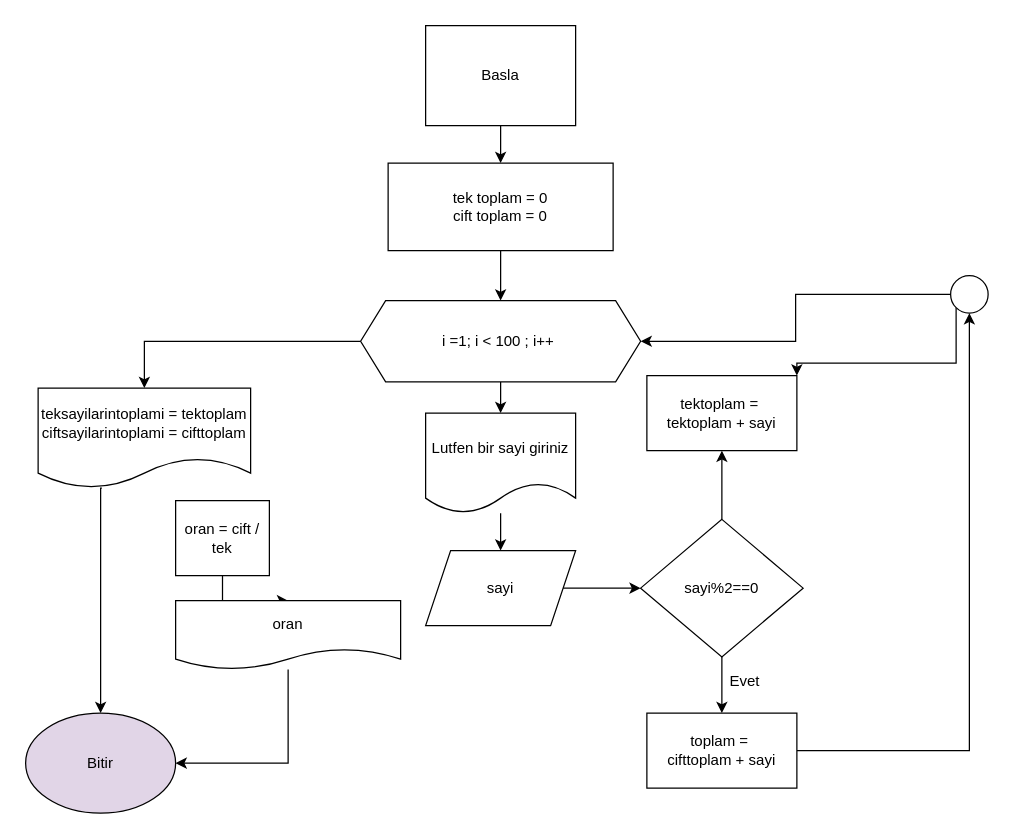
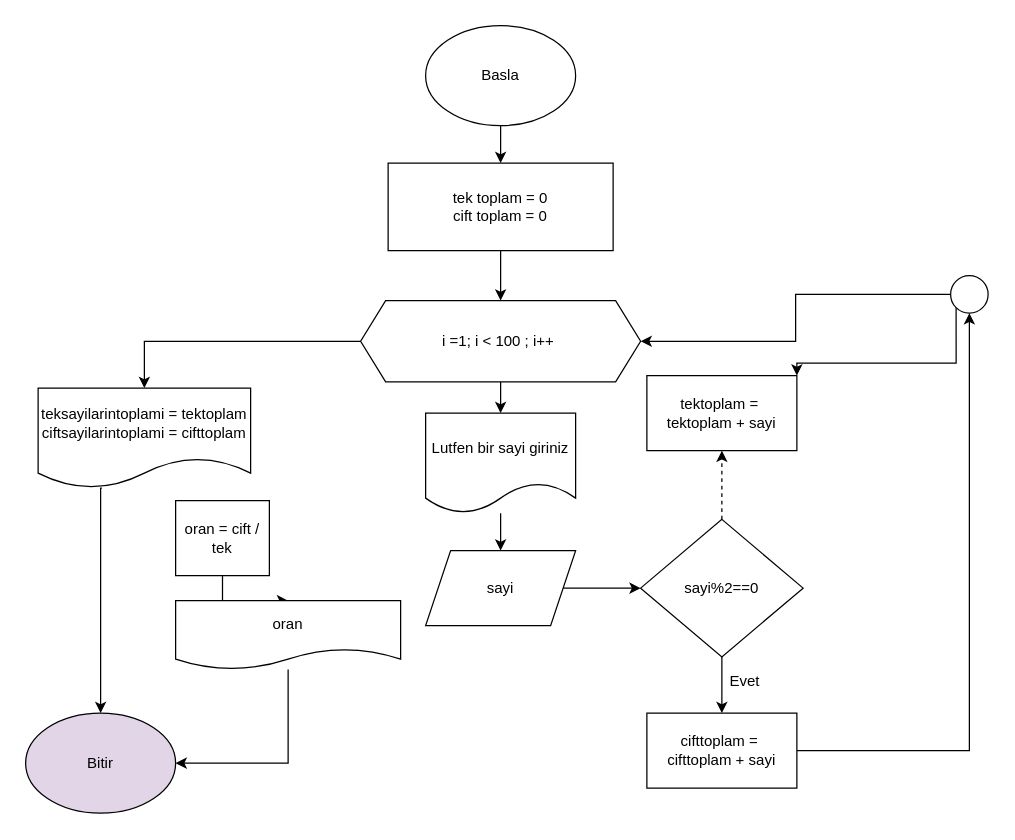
  <mxCell id="0" />
  <mxCell id="1" parent="0" />
  <mxCell id="2" value="" style="edgeStyle=orthogonalEdgeStyle;rounded=0;orthogonalLoop=1;jettySize=auto;html=1;" edge="1" parent="1" source="3" target="5"><mxGeometry relative="1" as="geometry" /></mxCell>
- <mxCell id="3" value="Basla" style="whiteSpace=wrap;html=1;rounded=0;" vertex="1" parent="1"><mxGeometry x="340" y="20" width="120" height="80" as="geometry" /></mxCell>
+ <mxCell id="3" value="Basla" style="ellipse;whiteSpace=wrap;html=1;" vertex="1" parent="1"><mxGeometry x="340" y="20" width="120" height="80" as="geometry" /></mxCell>
  <mxCell id="4" value="" style="edgeStyle=orthogonalEdgeStyle;rounded=0;orthogonalLoop=1;jettySize=auto;html=1;" edge="1" parent="1" source="5" target="8"><mxGeometry relative="1" as="geometry" /></mxCell>
  <mxCell id="5" value="tek toplam = 0&lt;div&gt;cift toplam = 0&lt;/div&gt;" style="rounded=0;whiteSpace=wrap;html=1;" vertex="1" parent="1"><mxGeometry x="310" y="130" width="180" height="70" as="geometry" /></mxCell>
  <mxCell id="6" style="edgeStyle=orthogonalEdgeStyle;rounded=0;orthogonalLoop=1;jettySize=auto;html=1;" edge="1" parent="1" source="8" target="10"><mxGeometry relative="1" as="geometry"><mxPoint x="110" y="330" as="targetPoint" /></mxGeometry></mxCell>
  <mxCell id="7" value="" style="edgeStyle=orthogonalEdgeStyle;rounded=0;orthogonalLoop=1;jettySize=auto;html=1;" edge="1" parent="1" source="8" target="12"><mxGeometry relative="1" as="geometry" /></mxCell>
  <mxCell id="8" value="i =1; i &amp;lt; 100 ; i++&amp;nbsp;" style="shape=hexagon;perimeter=hexagonPerimeter2;whiteSpace=wrap;html=1;fixedSize=1;rounded=0;" vertex="1" parent="1"><mxGeometry x="288" y="240" width="224" height="65" as="geometry" /></mxCell>
  <mxCell id="9" style="edgeStyle=orthogonalEdgeStyle;rounded=0;orthogonalLoop=1;jettySize=auto;html=1;exitX=0.3;exitY=1;exitDx=0;exitDy=0;exitPerimeter=0;" edge="1" parent="1" source="10" target="25"><mxGeometry relative="1" as="geometry"><Array as="points"><mxPoint x="80" y="390" /></Array></mxGeometry></mxCell>
  <mxCell id="10" value="teksayilarintoplami = tektoplam&lt;div&gt;ciftsayilarintoplami = cifttoplam&lt;/div&gt;" style="shape=document;whiteSpace=wrap;html=1;boundedLbl=1;" vertex="1" parent="1"><mxGeometry x="30" y="310" width="170" height="80" as="geometry" /></mxCell>
  <mxCell id="11" value="" style="edgeStyle=orthogonalEdgeStyle;rounded=0;orthogonalLoop=1;jettySize=auto;html=1;" edge="1" parent="1" source="12" target="14"><mxGeometry relative="1" as="geometry" /></mxCell>
  <mxCell id="12" value="Lutfen bir sayi giriniz" style="shape=document;whiteSpace=wrap;html=1;boundedLbl=1;rounded=0;" vertex="1" parent="1"><mxGeometry x="340" y="330" width="120" height="80" as="geometry" /></mxCell>
  <mxCell id="13" value="" style="edgeStyle=orthogonalEdgeStyle;rounded=0;orthogonalLoop=1;jettySize=auto;html=1;" edge="1" parent="1" source="14" target="17"><mxGeometry relative="1" as="geometry" /></mxCell>
  <mxCell id="14" value="sayi" style="shape=parallelogram;perimeter=parallelogramPerimeter;whiteSpace=wrap;html=1;fixedSize=1;rounded=0;" vertex="1" parent="1"><mxGeometry x="340" y="440" width="120" height="60" as="geometry" /></mxCell>
  <mxCell id="15" value="" style="edgeStyle=orthogonalEdgeStyle;rounded=0;orthogonalLoop=1;jettySize=auto;html=1;" edge="1" parent="1" source="17" target="22"><mxGeometry relative="1" as="geometry" /></mxCell>
- <mxCell id="16" value="" style="edgeStyle=orthogonalEdgeStyle;rounded=0;orthogonalLoop=1;jettySize=auto;html=1;" edge="1" parent="1" source="17" target="24"><mxGeometry relative="1" as="geometry" /></mxCell>
+ <mxCell id="16" value="" style="edgeStyle=orthogonalEdgeStyle;rounded=0;orthogonalLoop=1;jettySize=auto;html=1;dashed=1;" edge="1" parent="1" source="17" target="24"><mxGeometry relative="1" as="geometry" /></mxCell>
  <mxCell id="17" value="sayi%2==0" style="rhombus;whiteSpace=wrap;html=1;" vertex="1" parent="1"><mxGeometry x="512" y="415" width="130" height="110" as="geometry" /></mxCell>
  <mxCell id="18" style="edgeStyle=orthogonalEdgeStyle;rounded=0;orthogonalLoop=1;jettySize=auto;html=1;exitX=0;exitY=1;exitDx=0;exitDy=0;entryX=1;entryY=0;entryDx=0;entryDy=0;" edge="1" parent="1" source="20" target="24"><mxGeometry relative="1" as="geometry"><Array as="points"><mxPoint x="764" y="290" /><mxPoint x="637" y="290" /></Array></mxGeometry></mxCell>
  <mxCell id="19" style="edgeStyle=orthogonalEdgeStyle;rounded=0;orthogonalLoop=1;jettySize=auto;html=1;" edge="1" parent="1" source="20" target="8"><mxGeometry relative="1" as="geometry" /></mxCell>
  <mxCell id="20" value="" style="ellipse;whiteSpace=wrap;html=1;aspect=fixed;" vertex="1" parent="1"><mxGeometry x="760" y="220" width="30" height="30" as="geometry" /></mxCell>
  <mxCell id="21" style="edgeStyle=orthogonalEdgeStyle;rounded=0;orthogonalLoop=1;jettySize=auto;html=1;exitX=1;exitY=0.5;exitDx=0;exitDy=0;entryX=0.5;entryY=1;entryDx=0;entryDy=0;" edge="1" parent="1" source="22" target="20"><mxGeometry relative="1" as="geometry" /></mxCell>
- <mxCell id="22" value="toplam =&amp;nbsp;&lt;div&gt;cifttoplam + sayi&lt;/div&gt;" style="whiteSpace=wrap;html=1;" vertex="1" parent="1"><mxGeometry x="517" y="570" width="120" height="60" as="geometry" /></mxCell>
+ <mxCell id="22" value="cifttoplam =&amp;nbsp;&lt;div&gt;cifttoplam + sayi&lt;/div&gt;" style="whiteSpace=wrap;html=1;" vertex="1" parent="1"><mxGeometry x="517" y="570" width="120" height="60" as="geometry" /></mxCell>
  <mxCell id="23" value="Evet" style="text;html=1;align=center;verticalAlign=middle;resizable=0;points=[];autosize=1;strokeColor=none;fillColor=none;" vertex="1" parent="1"><mxGeometry x="570" y="530" width="50" height="30" as="geometry" /></mxCell>
  <mxCell id="24" value="tektoplam =&amp;nbsp;&lt;div&gt;tektoplam + sayi&lt;/div&gt;" style="whiteSpace=wrap;html=1;" vertex="1" parent="1"><mxGeometry x="517" y="300" width="120" height="60" as="geometry" /></mxCell>
  <mxCell id="25" value="Bitir" style="ellipse;whiteSpace=wrap;html=1;fillColor=#e1d5e7;" vertex="1" parent="1"><mxGeometry x="20" y="570" width="120" height="80" as="geometry" /></mxCell>
  <mxCell id="26" value="" style="edgeStyle=orthogonalEdgeStyle;rounded=0;orthogonalLoop=1;jettySize=auto;html=1;" edge="1" parent="1" source="27" target="29"><mxGeometry relative="1" as="geometry" /></mxCell>
  <mxCell id="27" value="oran = cift / tek" style="rounded=0;whiteSpace=wrap;html=1;" vertex="1" parent="1"><mxGeometry x="140" y="400" width="75" height="60" as="geometry" /></mxCell>
  <mxCell id="28" style="edgeStyle=orthogonalEdgeStyle;rounded=0;orthogonalLoop=1;jettySize=auto;html=1;entryX=1;entryY=0.5;entryDx=0;entryDy=0;" edge="1" parent="1" source="29" target="25"><mxGeometry relative="1" as="geometry" /></mxCell>
  <mxCell id="29" value="oran" style="shape=document;whiteSpace=wrap;html=1;boundedLbl=1;rounded=0;" vertex="1" parent="1"><mxGeometry x="140" y="480" width="180" height="55" as="geometry" /></mxCell>
